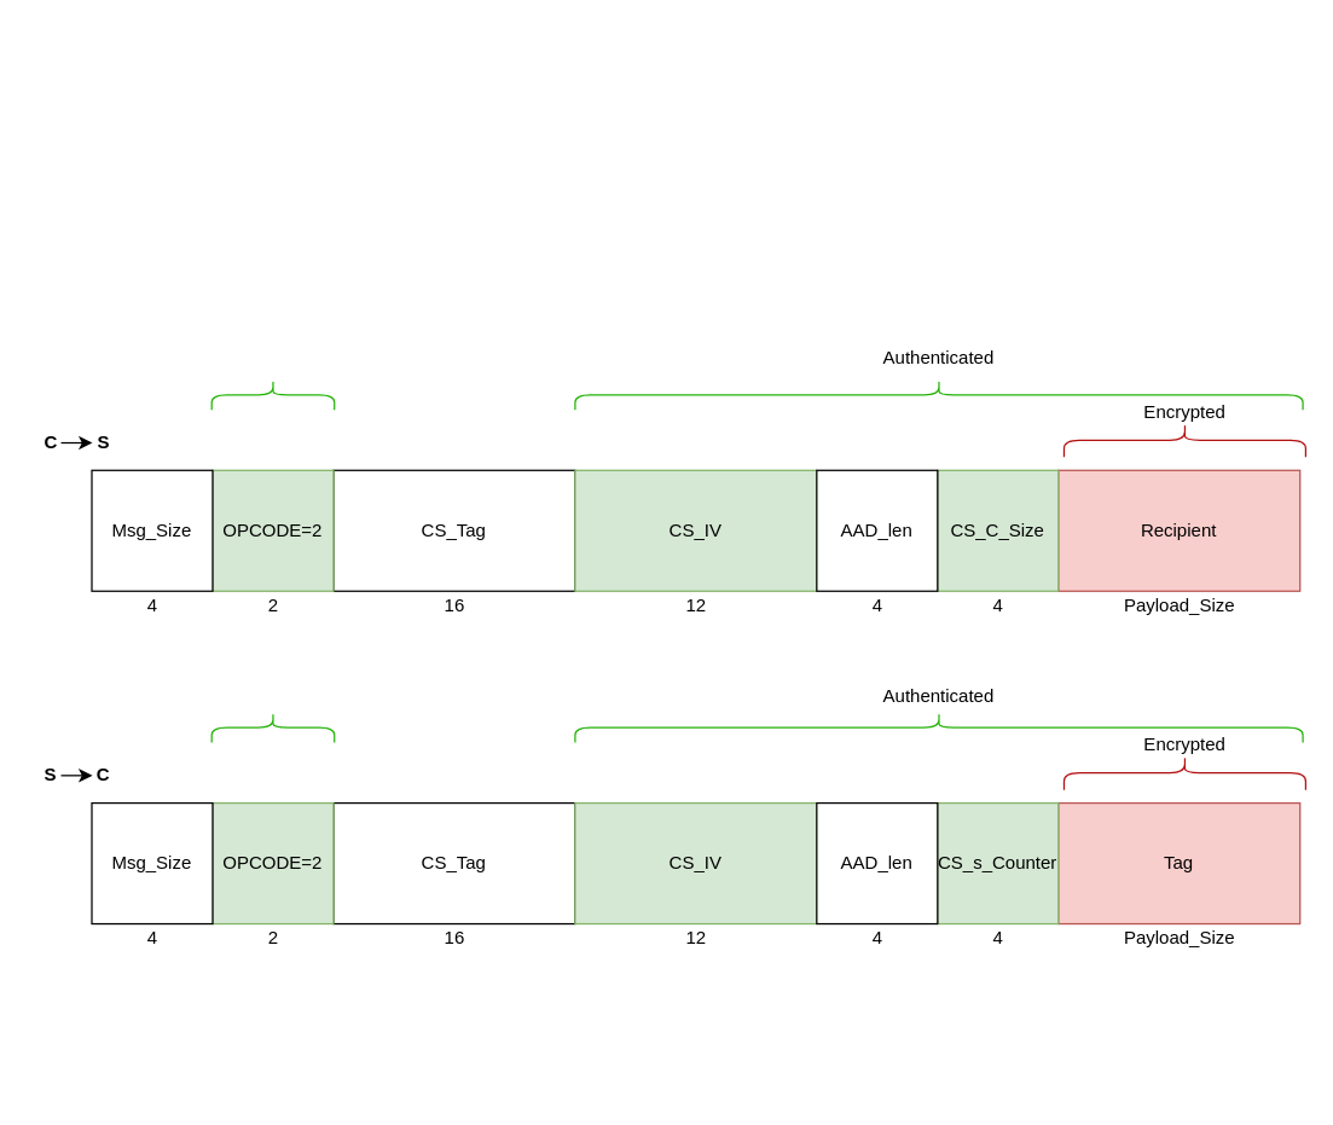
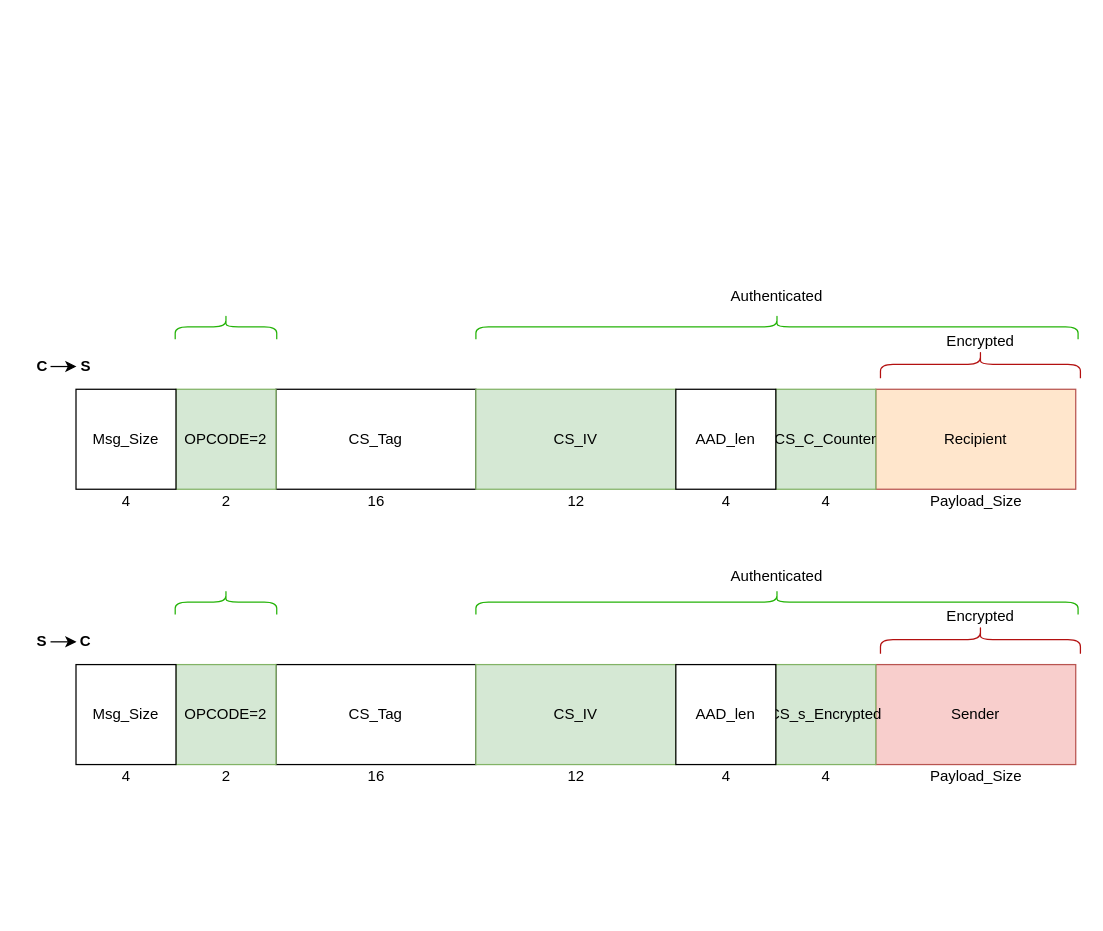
  <mxCell id="0" />
  <mxCell id="1" parent="0" />
  <mxCell id="2" value="CS_Tag" style="rounded=0;whiteSpace=wrap;html=1;" parent="1" vertex="1"><mxGeometry x="220" y="311" width="160" height="80" as="geometry" /></mxCell>
- <mxCell id="3" value="Recipient" style="rounded=0;whiteSpace=wrap;html=1;fillColor=#f8cecc;strokeColor=#b85450;" parent="1" vertex="1"><mxGeometry x="700" y="311" width="160" height="80" as="geometry" /></mxCell>
+ <mxCell id="3" value="Recipient" style="rounded=0;whiteSpace=wrap;html=1;fillColor=#ffe6cc;strokeColor=#b85450;" parent="1" vertex="1"><mxGeometry x="700" y="311" width="160" height="80" as="geometry" /></mxCell>
  <mxCell id="4" value="CS_IV" style="rounded=0;whiteSpace=wrap;html=1;fillColor=#d5e8d4;strokeColor=#82b366;" parent="1" vertex="1"><mxGeometry x="380" y="311" width="160" height="80" as="geometry" /></mxCell>
  <mxCell id="5" value="12" style="text;html=1;align=center;verticalAlign=middle;resizable=0;points=[];autosize=1;strokeColor=none;" parent="1" vertex="1"><mxGeometry x="445" y="391" width="30" height="20" as="geometry" /></mxCell>
  <mxCell id="6" value="16" style="text;html=1;align=center;verticalAlign=middle;resizable=0;points=[];autosize=1;strokeColor=none;" parent="1" vertex="1"><mxGeometry x="285" y="391" width="30" height="20" as="geometry" /></mxCell>
  <mxCell id="7" value="" style="shape=curlyBracket;whiteSpace=wrap;html=1;rounded=1;flipH=1;rotation=-90;fillColor=none;strokeColor=#25B309;" parent="1" vertex="1"><mxGeometry x="610.94" y="20.07" width="20" height="481.87" as="geometry" /></mxCell>
  <mxCell id="8" value="" style="shape=curlyBracket;whiteSpace=wrap;html=1;rounded=1;flipH=1;rotation=-90;fillColor=none;strokeColor=#B31010;" parent="1" vertex="1"><mxGeometry x="772.5" y="211" width="22.5" height="160" as="geometry" /></mxCell>
  <mxCell id="9" value="Authenticated" style="text;html=1;strokeColor=none;fillColor=none;align=center;verticalAlign=middle;whiteSpace=wrap;rounded=0;" parent="1" vertex="1"><mxGeometry x="600.94" y="227.38" width="40" height="20" as="geometry" /></mxCell>
  <mxCell id="10" value="Encrypted" style="text;html=1;strokeColor=none;fillColor=none;align=center;verticalAlign=middle;whiteSpace=wrap;rounded=0;" parent="1" vertex="1"><mxGeometry x="763.75" y="263" width="40" height="20" as="geometry" /></mxCell>
- <mxCell id="11" value="CS_C_Size" style="rounded=0;whiteSpace=wrap;html=1;fillColor=#d5e8d4;strokeColor=#82b366;" parent="1" vertex="1"><mxGeometry x="620" y="311" width="80" height="80" as="geometry" /></mxCell>
+ <mxCell id="11" value="CS_C_Counter" style="rounded=0;whiteSpace=wrap;html=1;fillColor=#d5e8d4;strokeColor=#82b366;" parent="1" vertex="1"><mxGeometry x="620" y="311" width="80" height="80" as="geometry" /></mxCell>
  <mxCell id="12" value="OPCODE=2" style="rounded=0;whiteSpace=wrap;html=1;fillColor=#d5e8d4;strokeColor=#82b366;" parent="1" vertex="1"><mxGeometry y="311" width="80" height="80" as="geometry" x="140" /></mxCell>
  <mxCell id="13" value="4" style="text;html=1;align=center;verticalAlign=middle;resizable=0;points=[];autosize=1;strokeColor=none;" parent="1" vertex="1"><mxGeometry x="650" y="391" width="20" height="20" as="geometry" /></mxCell>
  <mxCell id="14" value="2" style="text;html=1;align=center;verticalAlign=middle;resizable=0;points=[];autosize=1;strokeColor=none;" parent="1" vertex="1"><mxGeometry x="170" y="391" width="20" height="20" as="geometry" /></mxCell>
  <mxCell id="15" value="Payload_Size" style="text;html=1;align=center;verticalAlign=middle;resizable=0;points=[];autosize=1;strokeColor=none;" parent="1" vertex="1"><mxGeometry x="735" y="391" width="90" height="20" as="geometry" /></mxCell>
  <mxCell id="16" value="" style="shape=curlyBracket;whiteSpace=wrap;html=1;rounded=1;flipH=1;rotation=-90;fillColor=none;strokeColor=#25B309;" parent="1" vertex="1"><mxGeometry x="170" y="220.38" width="20" height="81.25" as="geometry" /></mxCell>
  <mxCell id="17" value="Msg_Size" style="rounded=0;whiteSpace=wrap;html=1;" parent="1" vertex="1"><mxGeometry x="60" y="311" width="80" height="80" as="geometry" /></mxCell>
  <mxCell id="18" value="4" style="text;html=1;align=center;verticalAlign=middle;resizable=0;points=[];autosize=1;strokeColor=none;" parent="1" vertex="1"><mxGeometry x="90" y="391" width="20" height="20" as="geometry" /></mxCell>
  <mxCell id="19" value="AAD_len" style="rounded=0;whiteSpace=wrap;html=1;" parent="1" vertex="1"><mxGeometry x="540" y="311" width="80" height="80" as="geometry" /></mxCell>
  <mxCell id="20" value="4" style="text;html=1;align=center;verticalAlign=middle;resizable=0;points=[];autosize=1;strokeColor=none;" parent="1" vertex="1"><mxGeometry x="570" y="391" width="20" height="20" as="geometry" /></mxCell>
  <mxCell id="21" value="CS_Tag" style="rounded=0;whiteSpace=wrap;html=1;" vertex="1" parent="1"><mxGeometry x="220" y="531.31" width="160" height="80" as="geometry" /></mxCell>
- <mxCell id="22" value="Tag" style="rounded=0;whiteSpace=wrap;html=1;fillColor=#f8cecc;strokeColor=#b85450;" vertex="1" parent="1"><mxGeometry x="700" y="531.31" width="160" height="80" as="geometry" /></mxCell>
+ <mxCell id="22" value="Sender" style="rounded=0;whiteSpace=wrap;html=1;fillColor=#f8cecc;strokeColor=#b85450;" vertex="1" parent="1"><mxGeometry x="700" y="531.31" width="160" height="80" as="geometry" /></mxCell>
  <mxCell id="23" value="CS_IV" style="rounded=0;whiteSpace=wrap;html=1;fillColor=#d5e8d4;strokeColor=#82b366;" vertex="1" parent="1"><mxGeometry x="380" y="531.31" width="160" height="80" as="geometry" /></mxCell>
  <mxCell id="24" value="12" style="text;html=1;align=center;verticalAlign=middle;resizable=0;points=[];autosize=1;strokeColor=none;" vertex="1" parent="1"><mxGeometry x="445" y="611.31" width="30" height="20" as="geometry" /></mxCell>
  <mxCell id="25" value="16" style="text;html=1;align=center;verticalAlign=middle;resizable=0;points=[];autosize=1;strokeColor=none;" vertex="1" parent="1"><mxGeometry x="285" y="611.31" width="30" height="20" as="geometry" /></mxCell>
  <mxCell id="26" value="" style="shape=curlyBracket;whiteSpace=wrap;html=1;rounded=1;flipH=1;rotation=-90;fillColor=none;strokeColor=#25B309;" vertex="1" parent="1"><mxGeometry x="610.94" y="240.38" width="20" height="481.87" as="geometry" /></mxCell>
  <mxCell id="27" value="" style="shape=curlyBracket;whiteSpace=wrap;html=1;rounded=1;flipH=1;rotation=-90;fillColor=none;strokeColor=#B31010;" vertex="1" parent="1"><mxGeometry x="772.5" y="431.31" width="22.5" height="160" as="geometry" /></mxCell>
  <mxCell id="28" value="Authenticated" style="text;html=1;strokeColor=none;fillColor=none;align=center;verticalAlign=middle;whiteSpace=wrap;rounded=0;" vertex="1" parent="1"><mxGeometry x="600.94" y="450.69" width="40" height="20" as="geometry" /></mxCell>
  <mxCell id="29" value="Encrypted" style="text;html=1;strokeColor=none;fillColor=none;align=center;verticalAlign=middle;whiteSpace=wrap;rounded=0;" vertex="1" parent="1"><mxGeometry x="763.75" y="483.31" width="40" height="20" as="geometry" /></mxCell>
- <mxCell id="30" value="CS_s_Counter" style="rounded=0;whiteSpace=wrap;html=1;fillColor=#d5e8d4;strokeColor=#82b366;" vertex="1" parent="1"><mxGeometry x="620" y="531.31" width="80" height="80" as="geometry" /></mxCell>
+ <mxCell id="30" value="CS_s_Encrypted" style="rounded=0;whiteSpace=wrap;html=1;fillColor=#d5e8d4;strokeColor=#82b366;" vertex="1" parent="1"><mxGeometry x="620" y="531.31" width="80" height="80" as="geometry" /></mxCell>
  <mxCell id="31" value="OPCODE=2" style="rounded=0;whiteSpace=wrap;html=1;fillColor=#d5e8d4;strokeColor=#82b366;" vertex="1" parent="1"><mxGeometry y="531.31" width="80" height="80" as="geometry" x="140" /></mxCell>
  <mxCell id="32" value="4" style="text;html=1;align=center;verticalAlign=middle;resizable=0;points=[];autosize=1;strokeColor=none;" vertex="1" parent="1"><mxGeometry x="650" y="611.31" width="20" height="20" as="geometry" /></mxCell>
  <mxCell id="33" value="2" style="text;html=1;align=center;verticalAlign=middle;resizable=0;points=[];autosize=1;strokeColor=none;" vertex="1" parent="1"><mxGeometry x="170" y="611.31" width="20" height="20" as="geometry" /></mxCell>
  <mxCell id="34" value="Payload_Size" style="text;html=1;align=center;verticalAlign=middle;resizable=0;points=[];autosize=1;strokeColor=none;" vertex="1" parent="1"><mxGeometry x="735" y="611.31" width="90" height="20" as="geometry" /></mxCell>
  <mxCell id="35" value="" style="shape=curlyBracket;whiteSpace=wrap;html=1;rounded=1;flipH=1;rotation=-90;fillColor=none;strokeColor=#25B309;" vertex="1" parent="1"><mxGeometry x="170" y="440.69" width="20" height="81.25" as="geometry" /></mxCell>
  <mxCell id="36" value="Msg_Size" style="rounded=0;whiteSpace=wrap;html=1;" vertex="1" parent="1"><mxGeometry x="60" y="531.31" width="80" height="80" as="geometry" /></mxCell>
  <mxCell id="37" value="4" style="text;html=1;align=center;verticalAlign=middle;resizable=0;points=[];autosize=1;strokeColor=none;" vertex="1" parent="1"><mxGeometry x="90" y="611.31" width="20" height="20" as="geometry" /></mxCell>
  <mxCell id="38" value="AAD_len" style="rounded=0;whiteSpace=wrap;html=1;" vertex="1" parent="1"><mxGeometry x="540" y="531.31" width="80" height="80" as="geometry" /></mxCell>
  <mxCell id="39" value="4" style="text;html=1;align=center;verticalAlign=middle;resizable=0;points=[];autosize=1;strokeColor=none;" vertex="1" parent="1"><mxGeometry x="570" y="611.31" width="20" height="20" as="geometry" /></mxCell>
  <mxCell id="40" value="&lt;b&gt;C&amp;nbsp; &amp;nbsp; &amp;nbsp; &amp;nbsp; S&lt;/b&gt;" style="text;html=1;align=center;verticalAlign=middle;resizable=0;points=[];autosize=1;strokeColor=none;" vertex="1" parent="1"><mxGeometry x="20" y="283" width="60" height="20" as="geometry" /></mxCell>
  <mxCell id="41" value="" style="endArrow=classic;html=1;exitX=0.981;exitY=0;exitDx=0;exitDy=0;exitPerimeter=0;" edge="1" parent="1"><mxGeometry width="50" height="50" relative="1" as="geometry"><mxPoint x="39.62" y="292.8" as="sourcePoint" /><mxPoint x="60.38" y="292.8" as="targetPoint" /><Array as="points"><mxPoint x="50.38" y="292.8" /></Array></mxGeometry></mxCell>
  <mxCell id="42" value="&lt;b&gt;S&amp;nbsp; &amp;nbsp; &amp;nbsp; &amp;nbsp; C&lt;/b&gt;" style="text;html=1;align=center;verticalAlign=middle;resizable=0;points=[];autosize=1;strokeColor=none;" vertex="1" parent="1"><mxGeometry x="20" y="503.31" width="60" height="20" as="geometry" /></mxCell>
  <mxCell id="43" value="" style="endArrow=classic;html=1;exitX=0.981;exitY=0;exitDx=0;exitDy=0;exitPerimeter=0;" edge="1" parent="1"><mxGeometry width="50" height="50" relative="1" as="geometry"><mxPoint x="39.62" y="513.11" as="sourcePoint" /><mxPoint x="60.38" y="513.11" as="targetPoint" /><Array as="points"><mxPoint x="50.38" y="513.11" /></Array></mxGeometry></mxCell>
